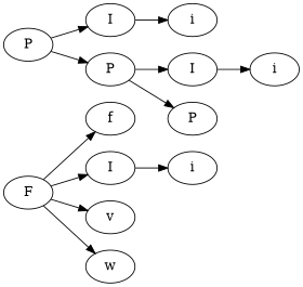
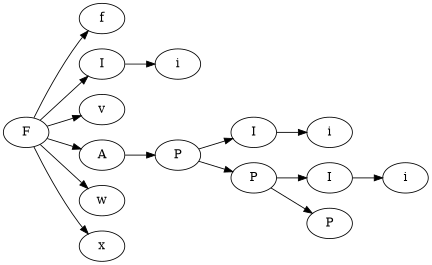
  digraph {
    rankdir=LR
    shape=circle
    n1 [label=f]
    F
    n3 [label=I]
    n4 [label=v]
+   n5 [label=A]
    n6 [label=w]
+   n7 [label=x]
    n8 [label=i]
    n9 [label=P]
    n10 [label=I]
    n11 [label=P]
    n12 [label=i]
    n13 [label=I]
    n14 [label=i]
    n15 [label=P]
    F -> n1
    F -> n3
    F -> n4
+   F -> n5
    F -> n6
+   F -> n7
    n3 -> n8
+   n5 -> n9
    n9 -> n10
    n9 -> n11
    n10 -> n12
    n11 -> n13
    n11 -> n15
    n13 -> n14
  }
